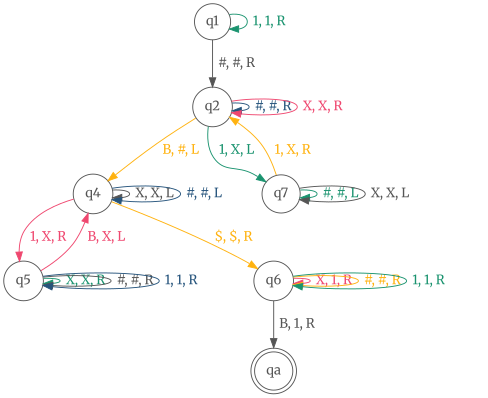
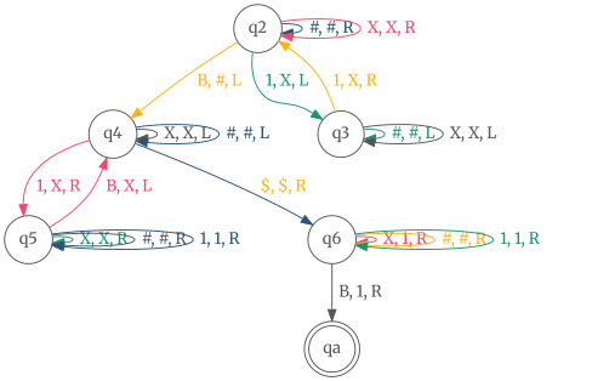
  digraph {
    fontname=Merriweather
    node [color="#555555" fontcolor="#555555" fontname=Merriweather shape=circle]
    edge [color="#1A936F" fontcolor="#1A936F" fontname=Merriweather]
-   q1
    q2
    qa [shape=doublecircle]
    q4
-   q3 [label=q7]
+   q3
    q5
    q6
-   q1 -> q1 [label="  1, 1, R  "]
-   q1 -> q2 [color="#555555" fontcolor="#555555" label="  #, #, R  "]
    q2 -> q2 [color="#26547C" fontcolor="#26547C" label="  #, #, R  "]
    q2 -> q2 [color="#EF476F" fontcolor="#EF476F" label="  X, X, R  "]
    q2 -> q4 [color="#FFB20F" fontcolor="#FFB20F" label="  B, #, L  "]
    q2 -> q3 [label="  1, X, L  "]
    q4 -> q4 [color="#555555" fontcolor="#555555" label="  X, X, L  "]
    q4 -> q4 [color="#26547C" fontcolor="#26547C" label="  #, #, L  "]
    q4 -> q5 [color="#EF476F" fontcolor="#EF476F" label="  1, X, R  "]
-   q4 -> q6 [color="#FFB20F" fontcolor="#FFB20F" label="  $, $, R  "]
+   q4 -> q6 [color="#26547C" fontcolor="#FFB20F" label="  $, $, R  "]
    q3 -> q2 [color="#FFB20F" fontcolor="#FFB20F" label="  1, X, R  "]
    q3 -> q3 [label="  #, #, L  "]
    q3 -> q3 [color="#555555" fontcolor="#555555" label="  X, X, L  "]
    q5 -> q4 [color="#EF476F" fontcolor="#EF476F" label="  B, X, L  "]
    q5 -> q5 [label="  X, X, R  "]
    q5 -> q5 [color="#555555" fontcolor="#555555" label="  #, #, R  "]
    q5 -> q5 [color="#26547C" fontcolor="#26547C" label="  1, 1, R  "]
    q6 -> qa [color="#555555" fontcolor="#555555" label="  B, 1, R  "]
    q6 -> q6 [color="#EF476F" fontcolor="#EF476F" label="  X, 1, R  "]
    q6 -> q6 [color="#FFB20F" fontcolor="#FFB20F" label="  #, #, R  "]
    q6 -> q6 [label="  1, 1, R  "]
  }
